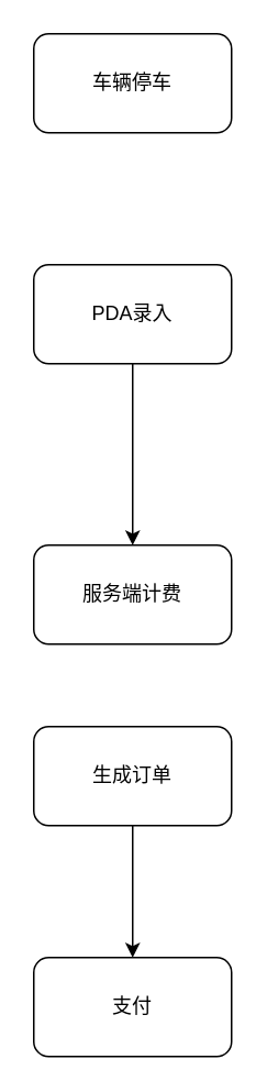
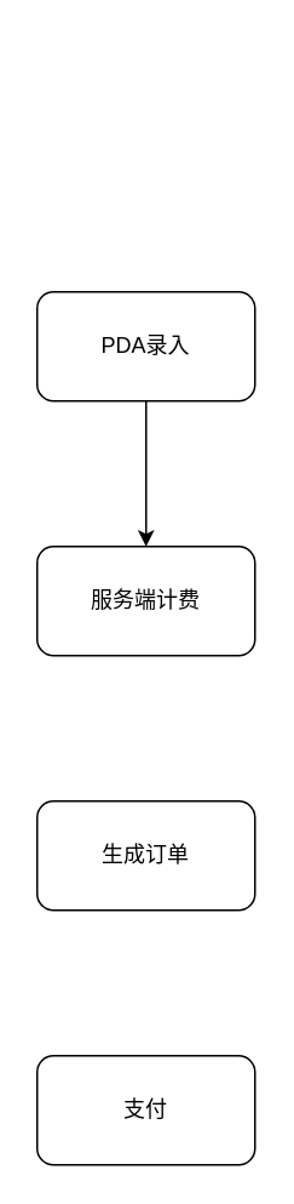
  <mxCell id="0" />
  <mxCell id="1" parent="0" />
- <mxCell id="2" value="车辆停车" style="rounded=1;whiteSpace=wrap;html=1;" vertex="1" parent="1"><mxGeometry x="20" y="20" width="120" height="60" as="geometry" /></mxCell>
  <mxCell id="3" value="" style="edgeStyle=orthogonalEdgeStyle;rounded=0;orthogonalLoop=1;jettySize=auto;html=1;" edge="1" parent="1" source="4" target="5"><mxGeometry relative="1" as="geometry" /></mxCell>
  <mxCell id="4" value="PDA录入" style="rounded=1;whiteSpace=wrap;html=1;" vertex="1" parent="1"><mxGeometry x="20" y="160" width="120" height="60" as="geometry" /></mxCell>
- <mxCell id="5" value="服务端计费" style="rounded=1;whiteSpace=wrap;html=1;" vertex="1" parent="1"><mxGeometry x="20" y="330" width="120" height="60" as="geometry" /></mxCell>
- <mxCell id="6" value="" style="edgeStyle=orthogonalEdgeStyle;rounded=0;orthogonalLoop=1;jettySize=auto;html=1;" edge="1" parent="1" source="7" target="8"><mxGeometry relative="1" as="geometry" /></mxCell>
+ <mxCell id="5" value="服务端计费" style="rounded=1;whiteSpace=wrap;html=1;" vertex="1" parent="1"><mxGeometry x="20" y="300" width="120" height="60" as="geometry" /></mxCell>
  <mxCell id="7" value="生成订单" style="rounded=1;whiteSpace=wrap;html=1;" vertex="1" parent="1"><mxGeometry x="20" y="440" width="120" height="60" as="geometry" /></mxCell>
  <mxCell id="8" value="支付" style="rounded=1;whiteSpace=wrap;html=1;" vertex="1" parent="1"><mxGeometry x="20" y="580" width="120" height="60" as="geometry" /></mxCell>
